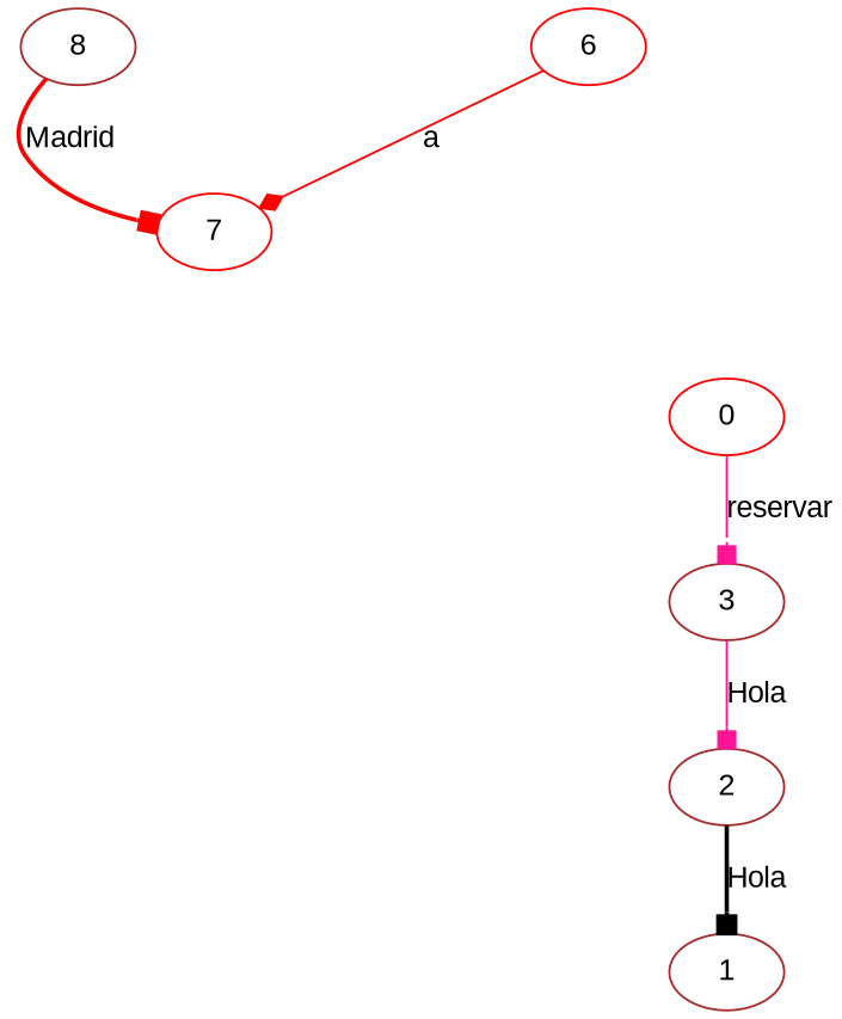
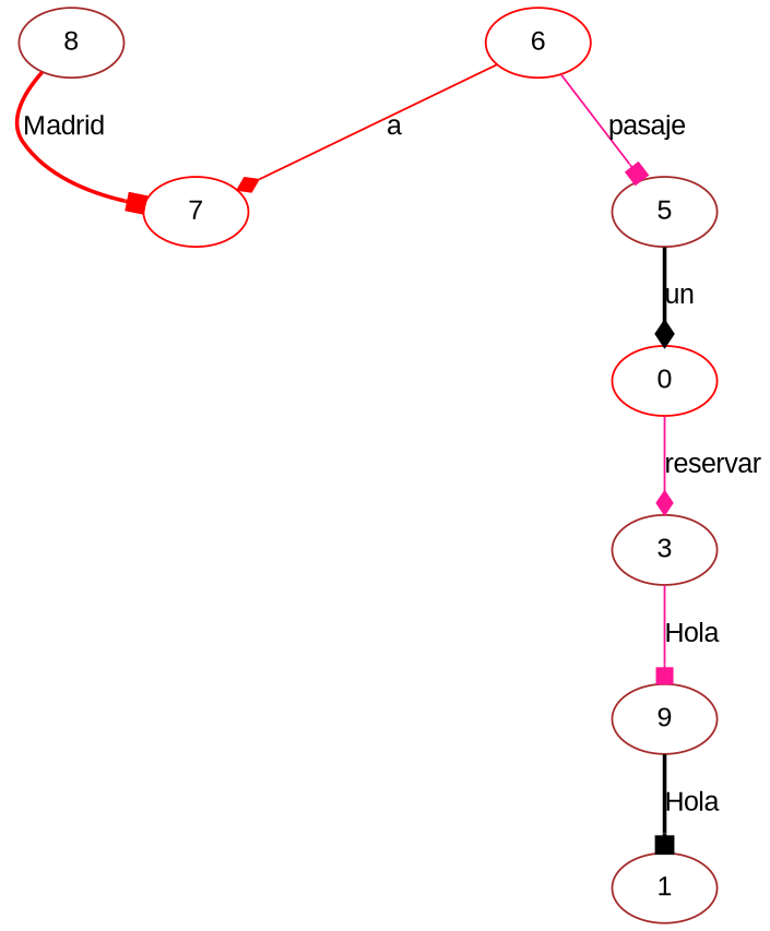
  digraph {
    fontname="Liberation Sans"
    nodesep=1.7
    rankdir=TB
    node [color=brown fontname="Liberation Sans"]
    edge [arrowhead=box color=deeppink fontname="Liberation Sans" style=solid]
    7 [color=red]
    8
    6 [color=red]
+   5
    n5 [color=red label=0]
    3
-   2
+   2 [label=9]
    1
    8 -> 7 [color=red label=Madrid style=bold]
    6 -> 7 [arrowhead=diamond color=red label=a]
-   n5 -> 3 [label=reservar]
+   6 -> 5 [label=pasaje rankdir=TB]
+   5 -> n5 [arrowhead=diamond color=black label=un style=bold]
+   n5 -> 3 [arrowhead=diamond label=reservar]
    3 -> 2 [label=Hola]
    2 -> 1 [color=black label=Hola style=bold]
  }
